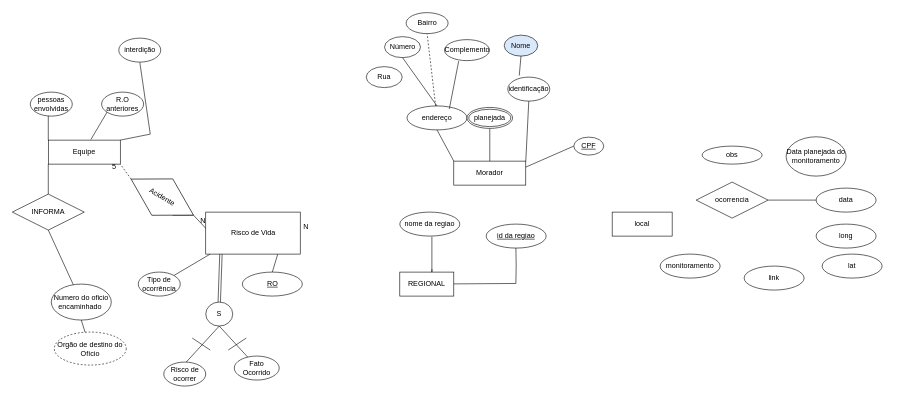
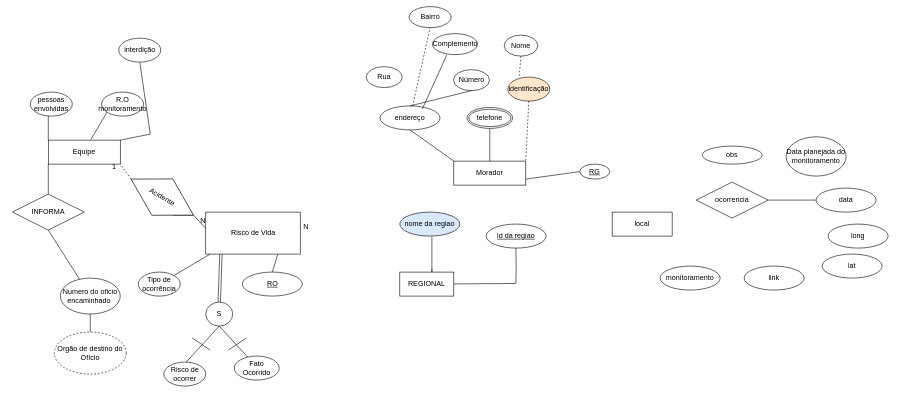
  <mxCell id="0" />
  <mxCell id="1" parent="0" />
  <mxCell id="2" value="Equipe" style="rounded=0;whiteSpace=wrap;html=1;" parent="1" vertex="1"><mxGeometry x="80" y="233" width="120" height="40" as="geometry" /></mxCell>
  <mxCell id="3" value="" style="endArrow=none;html=1;rounded=0;entryX=1;entryY=1;entryDx=0;entryDy=0;exitX=0;exitY=0.5;exitDx=0;exitDy=0;dashed=1;" parent="1" source="41" target="2" edge="1"><mxGeometry width="50" height="50" relative="1" as="geometry"><mxPoint x="213.181" y="366.284" as="sourcePoint" /><mxPoint x="240" y="213" as="targetPoint" /></mxGeometry></mxCell>
  <mxCell id="4" value="" style="endArrow=none;html=1;rounded=0;exitX=0.592;exitY=-0.025;exitDx=0;exitDy=0;exitPerimeter=0;" parent="1" source="2" edge="1"><mxGeometry width="50" height="50" relative="1" as="geometry"><mxPoint x="380" y="333" as="sourcePoint" /><mxPoint x="180" y="183" as="targetPoint" /><Array as="points"><mxPoint x="180" y="183" /></Array></mxGeometry></mxCell>
- <mxCell id="5" value="R.O anteriores" style="ellipse;whiteSpace=wrap;html=1;" parent="1" vertex="1"><mxGeometry x="168.88" y="153" width="70" height="40" as="geometry" /></mxCell>
+ <mxCell id="5" value="R.O monitoramento" style="ellipse;whiteSpace=wrap;html=1;" parent="1" vertex="1"><mxGeometry x="168.88" y="153" width="70" height="40" as="geometry" /></mxCell>
  <mxCell id="6" value="" style="endArrow=none;html=1;rounded=0;exitX=1;exitY=0;exitDx=0;exitDy=0;entryX=0.5;entryY=1;entryDx=0;entryDy=0;" parent="1" source="2" target="7" edge="1"><mxGeometry width="50" height="50" relative="1" as="geometry"><mxPoint x="380" y="333" as="sourcePoint" /><mxPoint x="300" y="213" as="targetPoint" /><Array as="points"><mxPoint x="250" y="223" /></Array></mxGeometry></mxCell>
  <mxCell id="7" value="interdição" style="ellipse;whiteSpace=wrap;html=1;" parent="1" vertex="1"><mxGeometry x="197.5" y="63" width="70" height="40" as="geometry" /></mxCell>
  <mxCell id="8" value="" style="endArrow=none;html=1;rounded=0;exitX=0;exitY=0;exitDx=0;exitDy=0;" parent="1" source="2" edge="1"><mxGeometry width="50" height="50" relative="1" as="geometry"><mxPoint x="380" y="333" as="sourcePoint" /><mxPoint x="80" y="183" as="targetPoint" /></mxGeometry></mxCell>
  <mxCell id="9" value="pessoas envolvidas" style="ellipse;whiteSpace=wrap;html=1;" parent="1" vertex="1"><mxGeometry x="50" y="153" width="70" height="40" as="geometry" /></mxCell>
  <mxCell id="10" value="" style="endArrow=none;html=1;rounded=0;entryX=0;entryY=1;entryDx=0;entryDy=0;" parent="1" target="2" edge="1"><mxGeometry width="50" height="50" relative="1" as="geometry"><mxPoint x="80" y="333" as="sourcePoint" /><mxPoint x="430" y="283" as="targetPoint" /></mxGeometry></mxCell>
- <mxCell id="11" value="Numero do oficio encaminhado&amp;nbsp;" style="ellipse;whiteSpace=wrap;html=1;" parent="1" vertex="1"><mxGeometry x="85" y="473" width="100" height="60" as="geometry" /></mxCell>
+ <mxCell id="11" value="Numero do oficio encaminhado&amp;nbsp;" style="ellipse;whiteSpace=wrap;html=1;" parent="1" vertex="1"><mxGeometry x="100" y="463" width="100" height="60" as="geometry" /></mxCell>
  <mxCell id="12" value="Morador" style="rounded=0;whiteSpace=wrap;html=1;" parent="1" vertex="1"><mxGeometry x="756" y="268" width="120" height="40" as="geometry" /></mxCell>
  <mxCell id="13" value="" style="endArrow=none;html=1;rounded=0;exitX=0.5;exitY=0;exitDx=0;exitDy=0;entryX=0.5;entryY=1;entryDx=0;entryDy=0;" parent="1" source="12" target="53" edge="1"><mxGeometry width="50" height="50" relative="1" as="geometry"><mxPoint x="816" y="238" as="sourcePoint" /><mxPoint x="816" y="198" as="targetPoint" /></mxGeometry></mxCell>
- <mxCell id="14" value="Nome" style="ellipse;whiteSpace=wrap;html=1;fillColor=#dae8fc;" parent="1" vertex="1"><mxGeometry x="840" y="58" width="56" height="35" as="geometry" /></mxCell>
- <mxCell id="15" value="identificação" style="ellipse;whiteSpace=wrap;html=1;" parent="1" vertex="1"><mxGeometry x="846" y="128" width="70" height="40" as="geometry" /></mxCell>
- <mxCell id="16" value="" style="endArrow=none;html=1;rounded=0;entryX=1;entryY=0;entryDx=0;entryDy=0;exitX=0.5;exitY=1;exitDx=0;exitDy=0;" parent="1" source="15" target="12" edge="1"><mxGeometry width="50" height="50" relative="1" as="geometry"><mxPoint x="876" y="168" as="sourcePoint" /><mxPoint x="876" y="248" as="targetPoint" /></mxGeometry></mxCell>
- <mxCell id="17" value="" style="endArrow=none;html=1;rounded=0;exitX=1;exitY=0.25;exitDx=0;exitDy=0;entryX=0;entryY=0.5;entryDx=0;entryDy=0;" parent="1" source="12" target="55" edge="1"><mxGeometry width="50" height="50" relative="1" as="geometry"><mxPoint x="906" y="278" as="sourcePoint" /><mxPoint x="956" y="278" as="targetPoint" /></mxGeometry></mxCell>
+ <mxCell id="14" value="Nome" style="ellipse;whiteSpace=wrap;html=1;" parent="1" vertex="1"><mxGeometry x="840" y="58" width="56" height="35" as="geometry" /></mxCell>
+ <mxCell id="15" value="identificação" style="ellipse;whiteSpace=wrap;html=1;fillColor=#ffe6cc;" parent="1" vertex="1"><mxGeometry x="846" y="128" width="70" height="40" as="geometry" /></mxCell>
+ <mxCell id="16" value="" style="endArrow=none;html=1;rounded=0;entryX=1;entryY=0;entryDx=0;entryDy=0;exitX=0.5;exitY=1;exitDx=0;exitDy=0;dashed=1;" parent="1" source="15" target="12" edge="1"><mxGeometry width="50" height="50" relative="1" as="geometry"><mxPoint x="876" y="168" as="sourcePoint" /><mxPoint x="876" y="248" as="targetPoint" /></mxGeometry></mxCell>
  <mxCell id="18" value="" style="verticalLabelPosition=bottom;verticalAlign=top;html=1;shape=mxgraph.flowchart.on-page_reference;" parent="1" vertex="1"><mxGeometry x="342.5" y="503" width="45" height="40" as="geometry" /></mxCell>
  <mxCell id="19" value="" style="endArrow=none;html=1;rounded=0;exitX=0.5;exitY=1;exitDx=0;exitDy=0;exitPerimeter=0;" parent="1" source="18" edge="1"><mxGeometry width="50" height="50" relative="1" as="geometry"><mxPoint x="420" y="583" as="sourcePoint" /><mxPoint x="310" y="603" as="targetPoint" /></mxGeometry></mxCell>
  <mxCell id="20" value="" style="endArrow=none;html=1;rounded=0;entryX=0.5;entryY=1;entryDx=0;entryDy=0;entryPerimeter=0;" parent="1" target="18" edge="1"><mxGeometry width="50" height="50" relative="1" as="geometry"><mxPoint x="420" y="603" as="sourcePoint" /><mxPoint x="470" y="533" as="targetPoint" /></mxGeometry></mxCell>
  <mxCell id="21" value="" style="endArrow=none;html=1;rounded=0;" parent="1" edge="1"><mxGeometry width="50" height="50" relative="1" as="geometry"><mxPoint x="380" y="583" as="sourcePoint" /><mxPoint x="410" y="563" as="targetPoint" /></mxGeometry></mxCell>
  <mxCell id="22" value="" style="endArrow=none;html=1;rounded=0;" parent="1" edge="1"><mxGeometry width="50" height="50" relative="1" as="geometry"><mxPoint x="350" y="583" as="sourcePoint" /><mxPoint x="320" y="563" as="targetPoint" /></mxGeometry></mxCell>
  <mxCell id="23" value="" style="endArrow=none;html=1;rounded=0;exitX=1;exitY=0.5;exitDx=0;exitDy=0;entryX=0;entryY=0.5;entryDx=0;entryDy=0;" parent="1" source="41" edge="1"><mxGeometry width="50" height="50" relative="1" as="geometry"><mxPoint x="256.643" y="353.178" as="sourcePoint" /><mxPoint x="350" y="388" as="targetPoint" /></mxGeometry></mxCell>
  <mxCell id="24" value="" style="endArrow=none;html=1;rounded=0;exitX=0;exitY=1;exitDx=0;exitDy=0;" parent="1" target="25" edge="1"><mxGeometry width="50" height="50" relative="1" as="geometry"><mxPoint x="350" y="423" as="sourcePoint" /><mxPoint x="290" y="443" as="targetPoint" /></mxGeometry></mxCell>
  <mxCell id="25" value="Tipo de ocorrência" style="ellipse;whiteSpace=wrap;html=1;" parent="1" vertex="1"><mxGeometry x="230" y="453" width="70" height="40" as="geometry" /></mxCell>
  <mxCell id="26" value="S" style="text;html=1;strokeColor=none;fillColor=none;align=center;verticalAlign=middle;whiteSpace=wrap;rounded=0;" parent="1" vertex="1"><mxGeometry x="335" y="508" width="60" height="30" as="geometry" /></mxCell>
  <mxCell id="27" value="Risco de ocorrer" style="ellipse;whiteSpace=wrap;html=1;" parent="1" vertex="1"><mxGeometry x="272.5" y="603" width="70" height="40" as="geometry" /></mxCell>
  <mxCell id="28" value="Fato Ocorrido" style="ellipse;whiteSpace=wrap;html=1;" parent="1" vertex="1"><mxGeometry x="390" y="593" width="75" height="40" as="geometry" /></mxCell>
  <mxCell id="29" value="Data planejada do monitoramento" style="ellipse;whiteSpace=wrap;html=1;" parent="1" vertex="1"><mxGeometry x="1310" y="227.49" width="100" height="65.51" as="geometry" /></mxCell>
  <mxCell id="30" value="INFORMA" style="shape=rhombus;perimeter=rhombusPerimeter;whiteSpace=wrap;html=1;align=center;" parent="1" vertex="1"><mxGeometry x="20" y="323" width="120" height="60" as="geometry" /></mxCell>
  <mxCell id="31" value="" style="endArrow=none;html=1;rounded=0;" parent="1" target="11" edge="1"><mxGeometry width="50" height="50" relative="1" as="geometry"><mxPoint x="80" y="383" as="sourcePoint" /><mxPoint x="430" y="393" as="targetPoint" /></mxGeometry></mxCell>
- <mxCell id="32" value="Orgão de destino do Ofício" style="ellipse;whiteSpace=wrap;html=1;align=center;dashed=1;" parent="1" vertex="1"><mxGeometry x="90" y="553" width="120" height="55" as="geometry" /></mxCell>
+ <mxCell id="32" value="Orgão de destino do Ofício" style="ellipse;whiteSpace=wrap;html=1;align=center;dashed=1;" parent="1" vertex="1"><mxGeometry x="90" y="553" width="120" height="70" as="geometry" /></mxCell>
  <mxCell id="33" value="" style="endArrow=none;html=1;rounded=0;exitX=0.5;exitY=1;exitDx=0;exitDy=0;" parent="1" source="11" target="32" edge="1"><mxGeometry width="50" height="50" relative="1" as="geometry"><mxPoint x="500" y="583" as="sourcePoint" /><mxPoint x="550" y="533" as="targetPoint" /></mxGeometry></mxCell>
- <mxCell id="34" value="monitoramento" style="ellipse;whiteSpace=wrap;html=1;align=center;" parent="1" vertex="1"><mxGeometry x="1100" y="423" width="100" height="40" as="geometry" /></mxCell>
+ <mxCell id="34" value="monitoramento" style="ellipse;whiteSpace=wrap;html=1;align=center;" parent="1" vertex="1"><mxGeometry x="1100" y="443" width="100" height="40" as="geometry" /></mxCell>
  <mxCell id="35" value="N" style="text;html=1;strokeColor=none;fillColor=none;align=center;verticalAlign=middle;whiteSpace=wrap;rounded=0;" parent="1" vertex="1"><mxGeometry x="480" y="363" width="60" height="30" as="geometry" /></mxCell>
  <mxCell id="36" value="N" style="text;html=1;strokeColor=none;fillColor=none;align=center;verticalAlign=middle;whiteSpace=wrap;rounded=0;" parent="1" vertex="1"><mxGeometry x="307.5" y="353" width="60" height="30" as="geometry" /></mxCell>
- <mxCell id="37" value="5" style="text;html=1;strokeColor=none;fillColor=none;align=center;verticalAlign=middle;whiteSpace=wrap;rounded=0;" parent="1" vertex="1"><mxGeometry x="160" y="263" width="60" height="30" as="geometry" /></mxCell>
+ <mxCell id="37" value="1" style="text;html=1;strokeColor=none;fillColor=none;align=center;verticalAlign=middle;whiteSpace=wrap;rounded=0;" parent="1" vertex="1"><mxGeometry x="160" y="263" width="60" height="30" as="geometry" /></mxCell>
  <mxCell id="38" value="RO" style="ellipse;whiteSpace=wrap;html=1;align=center;fontStyle=4;" parent="1" vertex="1"><mxGeometry x="403.5" y="453" width="100" height="40" as="geometry" /></mxCell>
  <mxCell id="39" value="" style="endArrow=none;html=1;rounded=0;exitX=0.75;exitY=1;exitDx=0;exitDy=0;entryX=0.5;entryY=0;entryDx=0;entryDy=0;" parent="1" target="38" edge="1"><mxGeometry width="50" height="50" relative="1" as="geometry"><mxPoint x="462.5" y="423" as="sourcePoint" /><mxPoint x="620" y="493" as="targetPoint" /></mxGeometry></mxCell>
  <mxCell id="40" value="" style="endArrow=none;html=1;rounded=0;entryX=1;entryY=1;entryDx=0;entryDy=0;exitX=1;exitY=0.5;exitDx=0;exitDy=0;" parent="1" source="41" target="41" edge="1"><mxGeometry width="50" height="50" relative="1" as="geometry"><mxPoint x="213.181" y="366.284" as="sourcePoint" /><mxPoint x="200" y="273" as="targetPoint" /></mxGeometry></mxCell>
  <mxCell id="41" value="Acidente" style="shape=rhombus;perimeter=rhombusPerimeter;whiteSpace=wrap;html=1;align=center;rotation=30;" parent="1" vertex="1"><mxGeometry x="210" y="293" width="120" height="70" as="geometry" /></mxCell>
  <mxCell id="42" value="" style="shape=link;html=1;rounded=0;exitX=0.119;exitY=0.987;exitDx=0;exitDy=0;exitPerimeter=0;entryX=0.5;entryY=0;entryDx=0;entryDy=0;entryPerimeter=0;" parent="1" target="18" edge="1"><mxGeometry width="100" relative="1" as="geometry"><mxPoint x="367.85" y="422.09" as="sourcePoint" /><mxPoint x="520" y="453" as="targetPoint" /></mxGeometry></mxCell>
- <mxCell id="43" value="endereço" style="ellipse;whiteSpace=wrap;html=1;align=center;" parent="1" vertex="1"><mxGeometry x="678" y="176.01" width="100" height="40" as="geometry" /></mxCell>
+ <mxCell id="43" value="endereço" style="ellipse;whiteSpace=wrap;html=1;align=center;" parent="1" vertex="1"><mxGeometry x="633" y="176.01" width="100" height="40" as="geometry" /></mxCell>
  <mxCell id="44" value="Risco de Vida" style="whiteSpace=wrap;html=1;align=center;" parent="1" vertex="1"><mxGeometry x="342.5" y="353" width="157.5" height="70" as="geometry" /></mxCell>
  <mxCell id="45" value="Rua" style="ellipse;whiteSpace=wrap;html=1;align=center;" parent="1" vertex="1"><mxGeometry x="610" y="110.5" width="60" height="35" as="geometry" /></mxCell>
- <mxCell id="46" value="Número" style="ellipse;whiteSpace=wrap;html=1;align=center;" parent="1" vertex="1"><mxGeometry x="640.5" y="60.5" width="60" height="35" as="geometry" /></mxCell>
+ <mxCell id="46" value="Número" style="ellipse;whiteSpace=wrap;html=1;align=center;" parent="1" vertex="1"><mxGeometry x="755.5" y="115.5" width="60" height="35" as="geometry" /></mxCell>
  <mxCell id="47" value="" style="endArrow=none;html=1;rounded=0;entryX=0.5;entryY=1;entryDx=0;entryDy=0;exitX=0.5;exitY=0;exitDx=0;exitDy=0;" parent="1" source="43" target="46" edge="1"><mxGeometry relative="1" as="geometry"><mxPoint x="804" y="104" as="sourcePoint" /><mxPoint x="936" y="128" as="targetPoint" /></mxGeometry></mxCell>
- <mxCell id="48" value="Bairro" style="ellipse;whiteSpace=wrap;html=1;align=center;" parent="1" vertex="1"><mxGeometry x="676.5" y="20.5" width="70" height="35" as="geometry" /></mxCell>
+ <mxCell id="48" value="Bairro" style="ellipse;whiteSpace=wrap;html=1;align=center;" parent="1" vertex="1"><mxGeometry x="681.5" y="10.5" width="70" height="35" as="geometry" /></mxCell>
  <mxCell id="49" value="" style="endArrow=none;html=1;rounded=0;entryX=0.5;entryY=1;entryDx=0;entryDy=0;dashed=1;" parent="1" source="43" target="48" edge="1"><mxGeometry relative="1" as="geometry"><mxPoint x="840" y="108" as="sourcePoint" /><mxPoint x="1046" y="118" as="targetPoint" /></mxGeometry></mxCell>
- <mxCell id="50" value="Complemento" style="ellipse;whiteSpace=wrap;html=1;align=center;" parent="1" vertex="1"><mxGeometry x="740.5" y="65.5" width="75" height="35" as="geometry" /></mxCell>
+ <mxCell id="50" value="Complemento" style="ellipse;whiteSpace=wrap;html=1;align=center;" parent="1" vertex="1"><mxGeometry x="720.5" y="55.5" width="75" height="35" as="geometry" /></mxCell>
  <mxCell id="51" value="" style="endArrow=none;html=1;rounded=0;entryX=0.315;entryY=1.024;entryDx=0;entryDy=0;entryPerimeter=0;exitX=0.705;exitY=0.125;exitDx=0;exitDy=0;exitPerimeter=0;" parent="1" source="43" target="50" edge="1"><mxGeometry relative="1" as="geometry"><mxPoint x="750" y="93" as="sourcePoint" /><mxPoint x="786" y="68" as="targetPoint" /></mxGeometry></mxCell>
  <mxCell id="52" value="" style="endArrow=none;html=1;rounded=0;entryX=0.5;entryY=1;entryDx=0;entryDy=0;exitX=0;exitY=0;exitDx=0;exitDy=0;" parent="1" source="12" target="43" edge="1"><mxGeometry relative="1" as="geometry"><mxPoint x="745" y="264" as="sourcePoint" /><mxPoint x="727" y="158" as="targetPoint" /></mxGeometry></mxCell>
- <mxCell id="53" value="planejada" style="ellipse;shape=doubleEllipse;margin=3;whiteSpace=wrap;html=1;align=center;" parent="1" vertex="1"><mxGeometry x="778" y="178.51" width="76" height="35" as="geometry" /></mxCell>
- <mxCell id="54" value="" style="endArrow=none;html=1;rounded=0;entryX=0.273;entryY=-0.065;entryDx=0;entryDy=0;entryPerimeter=0;exitX=0.5;exitY=1;exitDx=0;exitDy=0;" parent="1" source="14" target="15" edge="1"><mxGeometry width="50" height="50" relative="1" as="geometry"><mxPoint x="915" y="58" as="sourcePoint" /><mxPoint x="916" y="76" as="targetPoint" /></mxGeometry></mxCell>
- <mxCell id="55" value="CPF" style="ellipse;whiteSpace=wrap;html=1;align=center;fontStyle=4;" parent="1" vertex="1"><mxGeometry x="956" y="228" width="50" height="30" as="geometry" /></mxCell>
+ <mxCell id="53" value="telefone" style="ellipse;shape=doubleEllipse;margin=3;whiteSpace=wrap;html=1;align=center;" parent="1" vertex="1"><mxGeometry x="778" y="178.51" width="76" height="35" as="geometry" /></mxCell>
+ <mxCell id="54" value="" style="endArrow=none;html=1;rounded=0;entryX=0.273;entryY=-0.065;entryDx=0;entryDy=0;entryPerimeter=0;exitX=0.5;exitY=1;exitDx=0;exitDy=0;dashed=1;" parent="1" source="14" target="15" edge="1"><mxGeometry width="50" height="50" relative="1" as="geometry"><mxPoint x="915" y="58" as="sourcePoint" /><mxPoint x="916" y="76" as="targetPoint" /></mxGeometry></mxCell>
+ <mxCell id="56" value="" style="endArrow=none;html=1;rounded=0;exitX=1;exitY=0.75;exitDx=0;exitDy=0;entryX=0;entryY=0.5;entryDx=0;entryDy=0;" parent="1" source="12" target="57" edge="1"><mxGeometry width="50" height="50" relative="1" as="geometry"><mxPoint x="886" y="318" as="sourcePoint" /><mxPoint x="966" y="318" as="targetPoint" /></mxGeometry></mxCell>
+ <mxCell id="57" value="RG" style="ellipse;whiteSpace=wrap;html=1;align=center;fontStyle=4;" parent="1" vertex="1"><mxGeometry x="966" y="273" width="50" height="25" as="geometry" /></mxCell>
  <mxCell id="58" value="REGIONAL" style="whiteSpace=wrap;html=1;align=center;" parent="1" vertex="1"><mxGeometry x="666" y="453" width="90" height="40" as="geometry" /></mxCell>
- <mxCell id="59" value="nome da regiao" style="ellipse;whiteSpace=wrap;html=1;align=center;" vertex="1" parent="1"><mxGeometry x="666" y="353" width="100" height="40" as="geometry" /></mxCell>
+ <mxCell id="59" value="nome da regiao" style="ellipse;whiteSpace=wrap;html=1;align=center;fillColor=#dae8fc;" vertex="1" parent="1"><mxGeometry x="666" y="353" width="100" height="40" as="geometry" /></mxCell>
  <mxCell id="60" value="" style="endArrow=none;html=1;rounded=0;exitX=0.5;exitY=0;exitDx=0;exitDy=0;entryX=0.5;entryY=1;entryDx=0;entryDy=0;" edge="1" parent="1"><mxGeometry width="50" height="50" relative="1" as="geometry"><mxPoint x="719.5" y="448" as="sourcePoint" /><mxPoint x="719.5" y="394" as="targetPoint" /><Array as="points"><mxPoint x="719.5" y="453" /></Array></mxGeometry></mxCell>
  <mxCell id="61" value="&lt;u&gt;id da regiao&lt;/u&gt;" style="ellipse;whiteSpace=wrap;html=1;align=center;" vertex="1" parent="1"><mxGeometry x="810" y="373" width="100" height="40" as="geometry" /></mxCell>
  <mxCell id="62" value="" style="endArrow=none;html=1;rounded=0;entryX=0.5;entryY=1;entryDx=0;entryDy=0;" edge="1" parent="1" source="58"><mxGeometry width="50" height="50" relative="1" as="geometry"><mxPoint x="859.5" y="467" as="sourcePoint" /><mxPoint x="859.5" y="413" as="targetPoint" /><Array as="points"><mxPoint x="859.5" y="472" /><mxPoint x="860" y="442" /></Array></mxGeometry></mxCell>
  <mxCell id="63" value="ocorrencia" style="shape=rhombus;perimeter=rhombusPerimeter;whiteSpace=wrap;html=1;align=center;" vertex="1" parent="1"><mxGeometry x="1160" y="303" width="120" height="60" as="geometry" /></mxCell>
  <mxCell id="64" value="obs" style="ellipse;whiteSpace=wrap;html=1;align=center;" vertex="1" parent="1"><mxGeometry x="1170" y="243" width="100" height="30" as="geometry" /></mxCell>
  <mxCell id="65" value="data" style="ellipse;whiteSpace=wrap;html=1;align=center;" vertex="1" parent="1"><mxGeometry x="1360" y="313" width="100" height="40" as="geometry" /></mxCell>
- <mxCell id="66" value="long" style="ellipse;whiteSpace=wrap;html=1;align=center;" vertex="1" parent="1"><mxGeometry x="1360" y="373" width="100" height="40" as="geometry" /></mxCell>
+ <mxCell id="66" value="long" style="ellipse;whiteSpace=wrap;html=1;align=center;" vertex="1" parent="1"><mxGeometry x="1380" y="373" width="100" height="40" as="geometry" /></mxCell>
  <mxCell id="67" value="lat" style="ellipse;whiteSpace=wrap;html=1;align=center;" vertex="1" parent="1"><mxGeometry x="1370" y="423" width="100" height="40" as="geometry" /></mxCell>
  <mxCell id="68" value="link" style="ellipse;whiteSpace=wrap;html=1;align=center;" vertex="1" parent="1"><mxGeometry x="1240" y="443" width="100" height="40" as="geometry" /></mxCell>
  <mxCell id="69" value="local" style="whiteSpace=wrap;html=1;align=center;" vertex="1" parent="1"><mxGeometry x="1020" y="353" width="100" height="40" as="geometry" /></mxCell>
  <mxCell id="70" value="" style="endArrow=none;html=1;rounded=0;entryX=0;entryY=0.5;entryDx=0;entryDy=0;" edge="1" parent="1" target="65"><mxGeometry relative="1" as="geometry"><mxPoint x="1280" y="333" as="sourcePoint" /><mxPoint x="1410" y="333" as="targetPoint" /></mxGeometry></mxCell>
